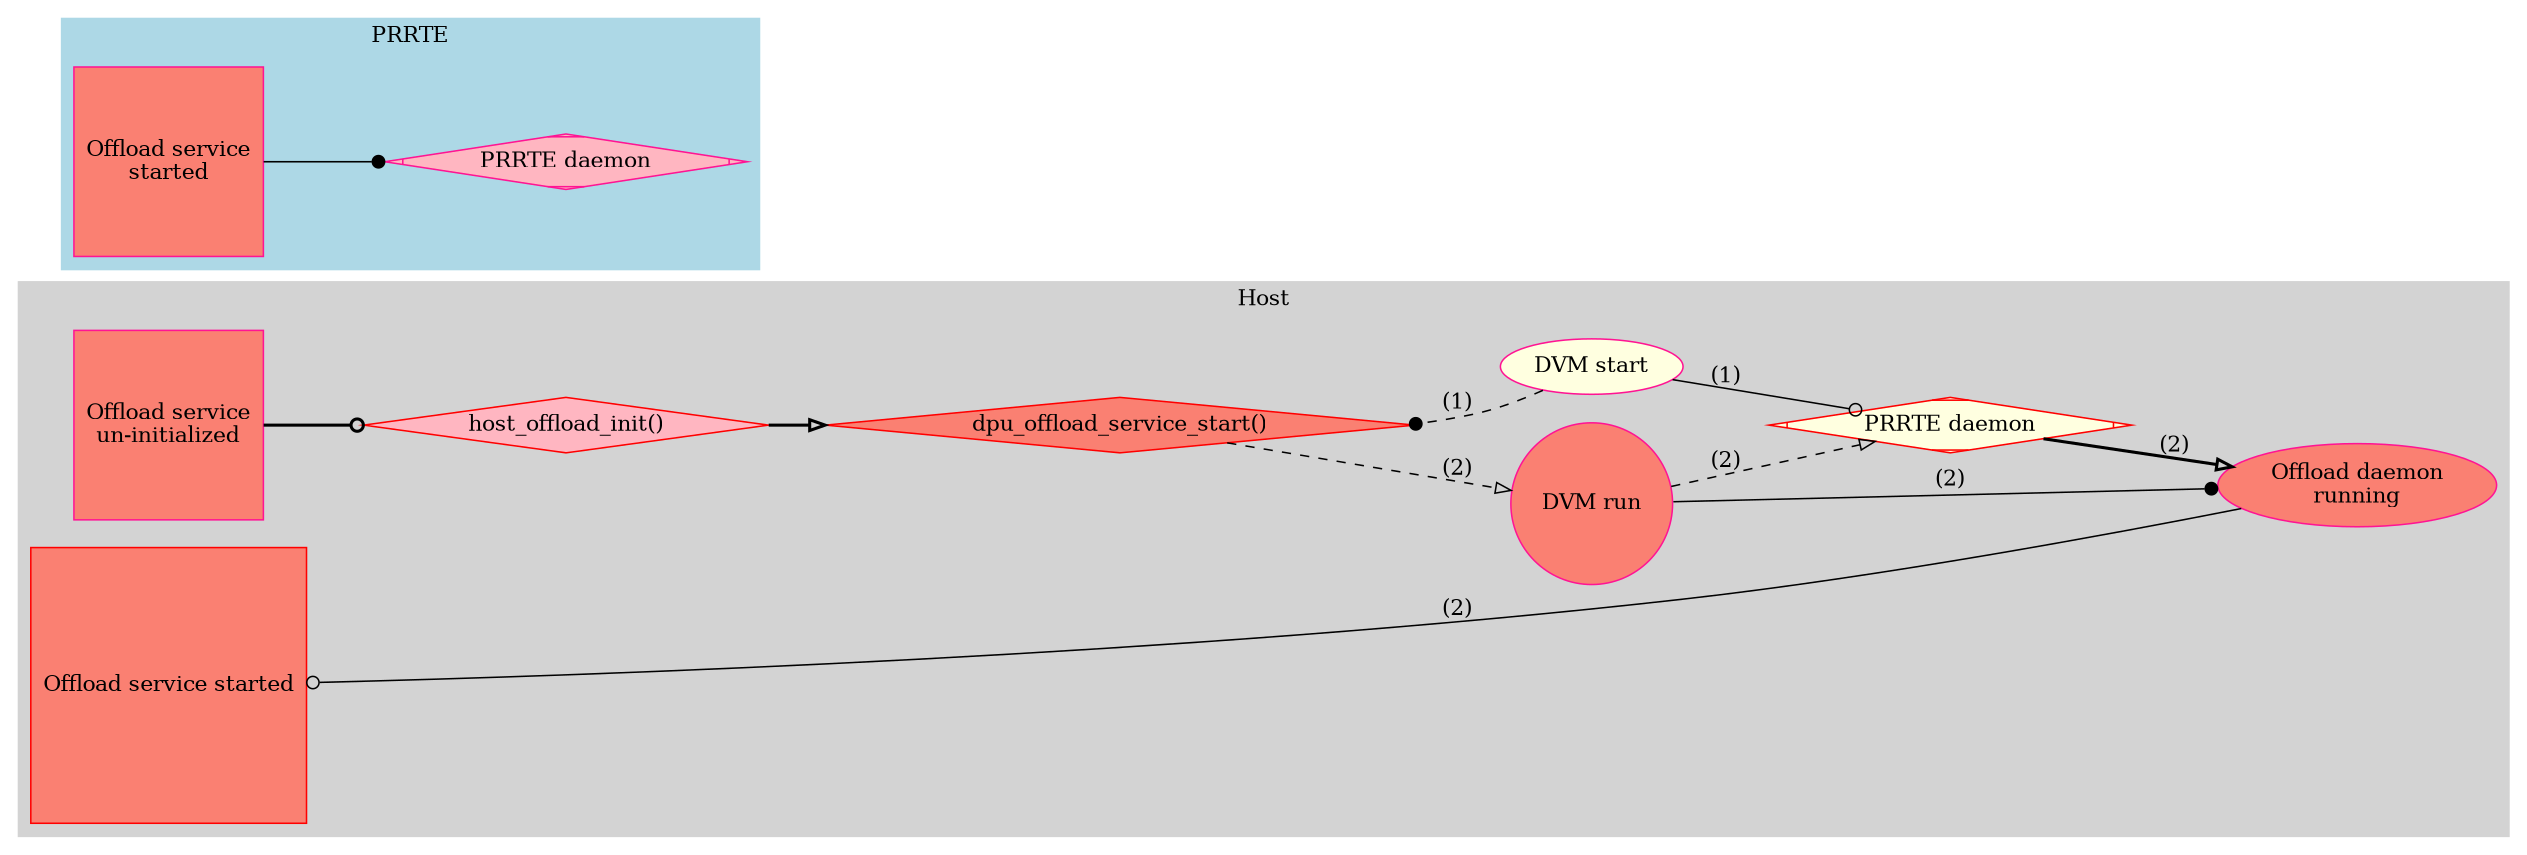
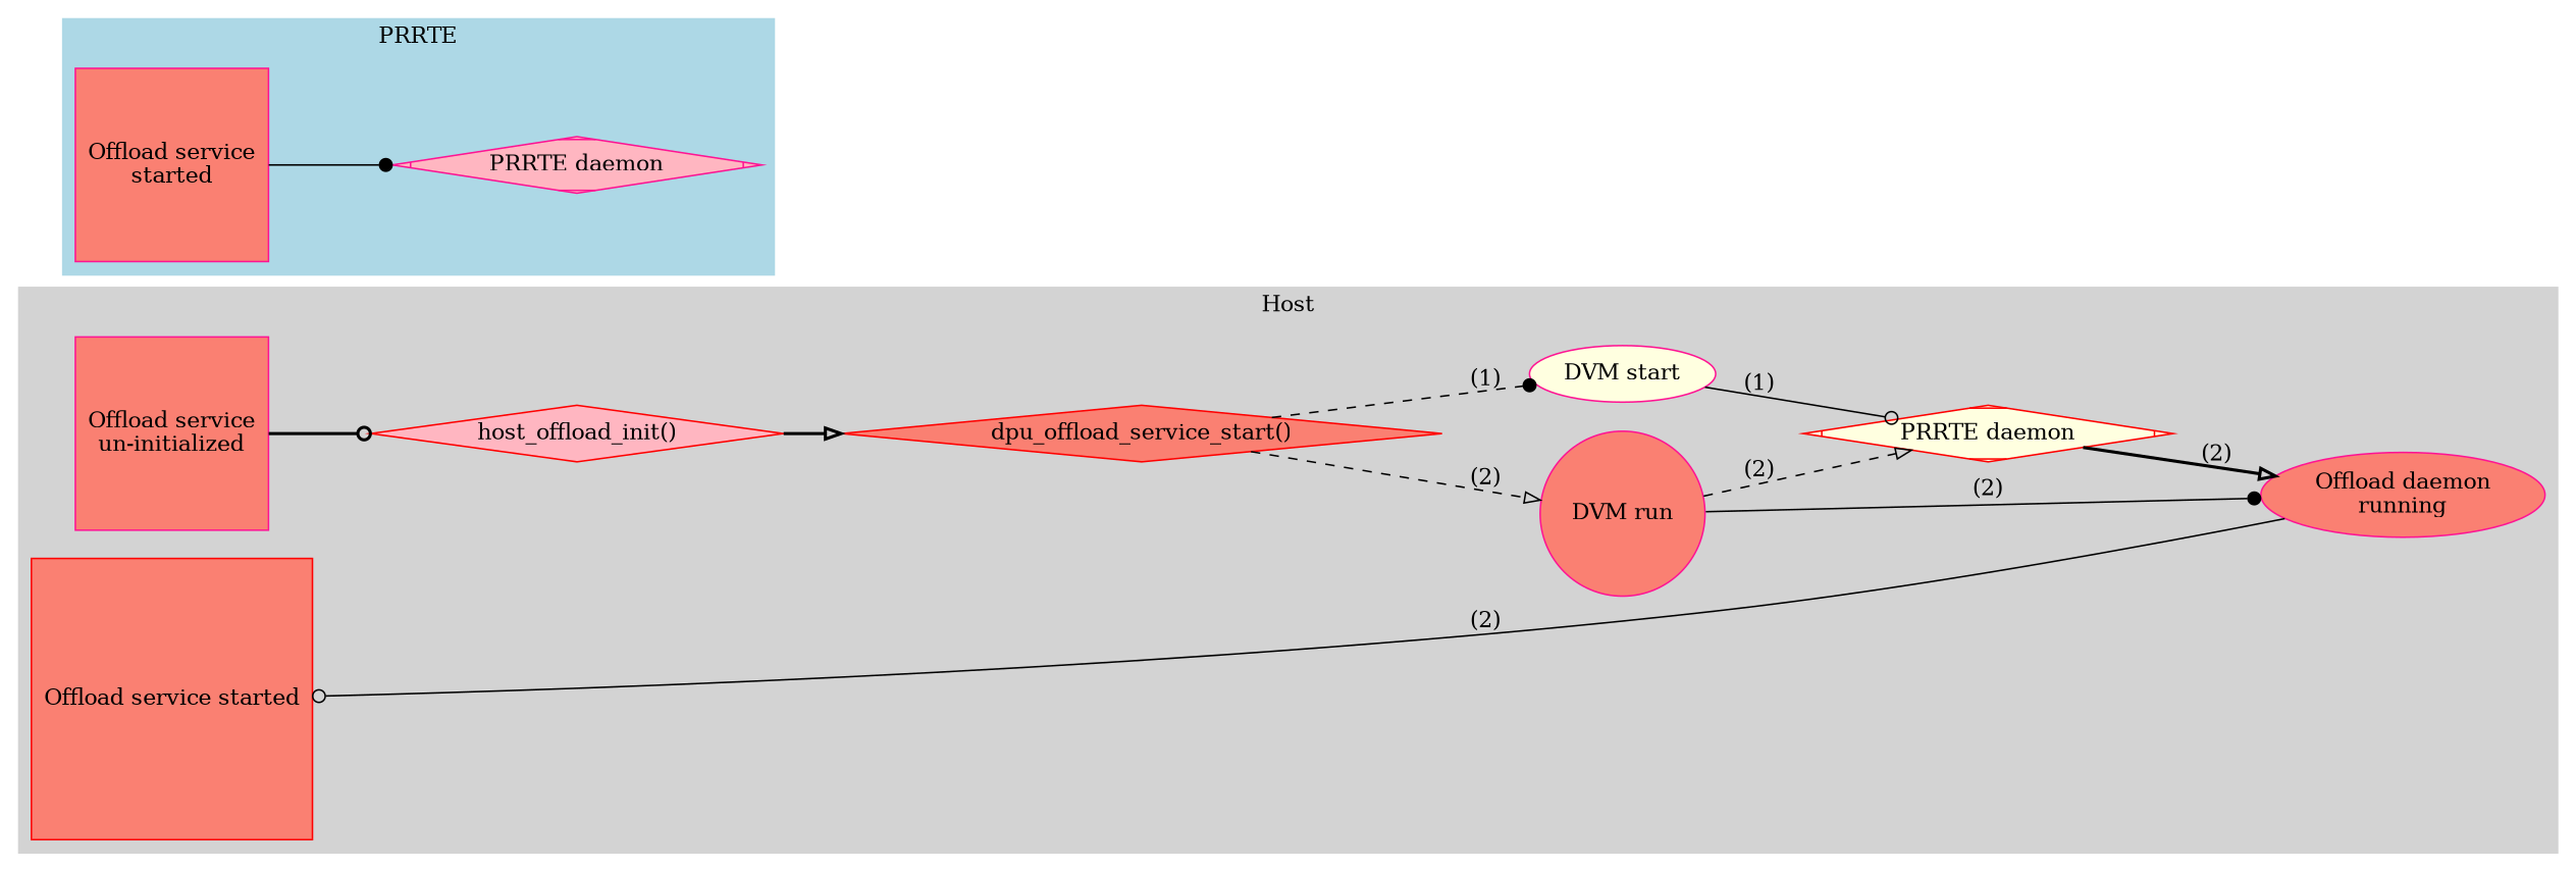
  digraph {
    newrank=true
    rankdir=LR
    splines=true
    node [color=deeppink fillcolor=salmon shape=square style=filled]
    edge [arrowhead=onormal style=solid]
    n1 [label="Offload service\nun-initialized"]
    n2 [color=red fillcolor=lightpink label="host_offload_init()" shape=diamond]
    n3 [color=red label="dpu_offload_service_start()" shape=diamond]
    n4 [color=red label="Offload service started"]
    n5 [color=red fillcolor=lightyellow label="PRRTE daemon" shape=Mdiamond]
    n6 [label="Offload daemon\nrunning" shape=""]
    n7 [fillcolor=lightyellow label="DVM start" shape=""]
    n8 [label="DVM run" shape=circle]
    n9 [fillcolor=lightpink label="PRRTE daemon" shape=Mdiamond]
    n10 [label="Offload service\nstarted"]
    subgraph cluster_1 {
      color=lightgrey
      label=Host
      style=filled
      n1
      n2
      n3
      n4
      n5
      n6
      n7
      n8
    }
    subgraph cluster_2 {
      color=lightblue
      label=PRRTE
      style=filled
      n9
      n10
    }
    n1 -> n2 [arrowhead=odot style=bold]
    n2 -> n3 [style=bold]
-   n7 -> n3 [arrowhead=dot label="(1)" style=dashed]
+   n3 -> n7 [arrowhead=dot label="(1)" style=dashed]
    n3 -> n8 [label="(2)" style=dashed]
    n5 -> n6 [label="(2)" style=bold]
    n6 -> n4 [arrowhead=odot constraint=false label="(2)"]
    n7 -> n5 [arrowhead=odot label="(1)"]
    n8 -> n5 [label="(2)" style=dashed]
    n8 -> n6 [arrowhead=dot label="(2)"]
    n10 -> n9 [arrowhead=dot]
  }
